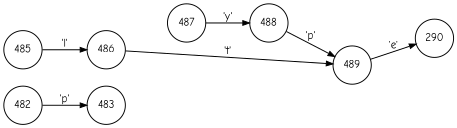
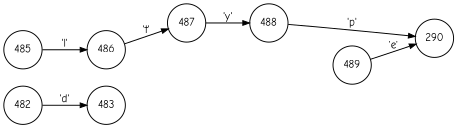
  digraph {
    fontname="Comic Neue"
    rankdir=LR
    node [fixedsize=true fontname="Comic Neue" fontsize=11 peripheries=1 shape=circle]
    edge [arrowhead=normal arrowsize=.7 fontname="Comic Neue" fontsize=11]
    n1 [label=482 width=.55]
    n2 [label=483 width=.55]
    n3 [label=485 width=.55]
    n4 [label=486 width=.55]
    n5 [label=487 width=.55]
    n6 [label=488 width=.55]
    n7 [label=489 width=.55]
    n8 [label=290 width=.55]
-   n1 -> n2 [label="'p'"]
+   n1 -> n2 [label="'d'"]
    n3 -> n4 [label="'l'"]
-   n4 -> n7 [label="'t'"]
+   n4 -> n5 [label="'t'"]
    n5 -> n6 [label="'y'"]
-   n6 -> n7 [label="'p'"]
+   n6 -> n8 [label="'p'"]
    n7 -> n8 [label="'e'"]
  }
